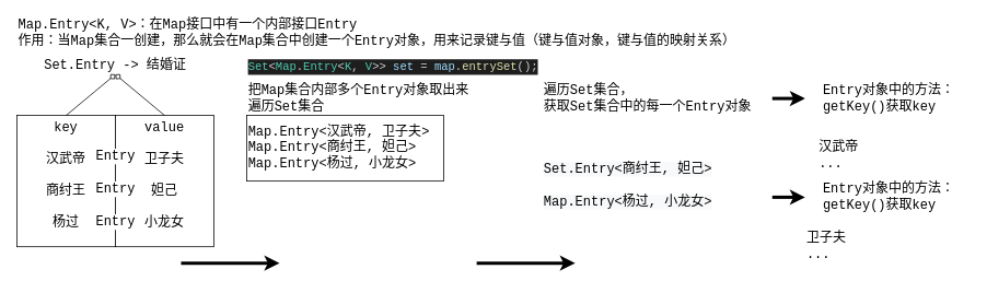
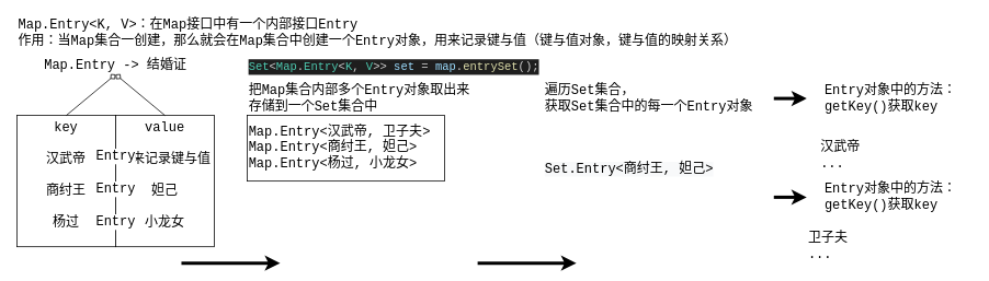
  <mxCell id="0" />
  <mxCell id="1" parent="0" />
  <mxCell id="2" value="Map.Entry&amp;lt;汉武帝, 卫子夫&amp;gt;&lt;br&gt;Map.Entry&amp;lt;商纣王, 妲己&amp;gt;&lt;br&gt;Map.Entry&amp;lt;杨过, 小龙女&amp;gt;" style="rounded=0;whiteSpace=wrap;html=1;fontSize=16;align=left;fontFamily=Courier New;" vertex="1" parent="1"><mxGeometry x="300" y="140" width="240" height="80" as="geometry" /></mxCell>
  <mxCell id="3" value="" style="endArrow=classic;html=1;fontFamily=Courier New;fontSize=16;strokeWidth=4;" edge="1" parent="1"><mxGeometry width="50" height="50" relative="1" as="geometry"><mxPoint x="220" y="320" as="sourcePoint" /><mxPoint x="340" y="320" as="targetPoint" /></mxGeometry></mxCell>
  <mxCell id="4" value="" style="endArrow=classic;html=1;fontFamily=Courier New;fontSize=16;strokeWidth=4;" edge="1" parent="1"><mxGeometry width="50" height="50" relative="1" as="geometry"><mxPoint x="580" y="320" as="sourcePoint" /><mxPoint x="700" y="320" as="targetPoint" /></mxGeometry></mxCell>
  <mxCell id="5" value="" style="endArrow=classic;html=1;fontFamily=Courier New;fontSize=16;strokeWidth=4;" edge="1" parent="1"><mxGeometry width="50" height="50" relative="1" as="geometry"><mxPoint x="940" y="119.31" as="sourcePoint" /><mxPoint x="980" y="119.31" as="targetPoint" /></mxGeometry></mxCell>
  <mxCell id="6" value="Map.Entry&amp;lt;K, V&amp;gt;：在Map接口中有一个内部接口Entry&lt;br&gt;作用：当Map集合一创建，那么就会在Map集合中创建一个Entry对象，用来记录键与值（键与值对象，键与值的映射关系）" style="text;html=1;align=left;verticalAlign=middle;resizable=0;points=[];autosize=1;fontSize=16;fontFamily=Courier New;" vertex="1" parent="1"><mxGeometry width="890" height="40" as="geometry" x="20" y="20" /></mxCell>
  <mxCell id="7" value="key&lt;br&gt;&lt;br&gt;汉武帝&lt;br&gt;&lt;br&gt;商纣王&lt;br&gt;&lt;br&gt;杨过" style="rounded=0;whiteSpace=wrap;html=1;fontFamily=Courier New;fontSize=16;align=center;verticalAlign=top;" vertex="1" parent="1"><mxGeometry y="140" width="120" height="160" as="geometry" x="20" /></mxCell>
- <mxCell id="8" value="value&lt;br&gt;&lt;br&gt;卫子夫&lt;br&gt;&lt;br&gt;妲己&lt;br&gt;&lt;br&gt;小龙女" style="rounded=0;whiteSpace=wrap;html=1;fontFamily=Courier New;fontSize=16;align=center;verticalAlign=top;" vertex="1" parent="1"><mxGeometry x="140" y="140" width="120" height="160" as="geometry" /></mxCell>
+ <mxCell id="8" value="value&lt;br&gt;&lt;br&gt;用来记录键与值&lt;br&gt;&lt;br&gt;妲己&lt;br&gt;&lt;br&gt;小龙女" style="rounded=0;whiteSpace=wrap;html=1;fontFamily=Courier New;fontSize=16;align=center;verticalAlign=top;" vertex="1" parent="1"><mxGeometry x="140" y="140" width="120" height="160" as="geometry" /></mxCell>
  <mxCell id="9" value="Entry" style="text;html=1;align=center;verticalAlign=middle;resizable=0;points=[];autosize=1;fontSize=16;fontFamily=Courier New;labelBackgroundColor=#ffffff;" vertex="1" parent="1"><mxGeometry x="110" y="180" width="60" height="20" as="geometry" /></mxCell>
  <mxCell id="10" value="Entry" style="text;html=1;align=center;verticalAlign=middle;resizable=0;points=[];autosize=1;fontSize=16;fontFamily=Courier New;labelBackgroundColor=#ffffff;" vertex="1" parent="1"><mxGeometry x="110" y="220" width="60" height="20" as="geometry" /></mxCell>
  <mxCell id="11" value="Entry" style="text;html=1;align=center;verticalAlign=middle;resizable=0;points=[];autosize=1;fontSize=16;fontFamily=Courier New;labelBackgroundColor=#ffffff;" vertex="1" parent="1"><mxGeometry x="110" y="260" width="60" height="20" as="geometry" /></mxCell>
  <mxCell id="12" value="" style="endArrow=diamond;html=1;strokeWidth=1;fontFamily=Courier New;fontSize=16;exitX=0.5;exitY=0;exitDx=0;exitDy=0;entryX=0.5;entryY=1;entryDx=0;entryDy=0;endFill=0;" edge="1" parent="1" source="7" target="13"><mxGeometry width="50" height="50" relative="1" as="geometry"><mxPoint x="570" y="240" as="sourcePoint" /><mxPoint x="620" y="190" as="targetPoint" /></mxGeometry></mxCell>
- <mxCell id="13" value="&#10;&#10;&lt;span style=&quot;color: rgb(0, 0, 0); font-family: &amp;quot;courier new&amp;quot;; font-size: 16px; font-style: normal; font-weight: 400; letter-spacing: normal; text-align: center; text-indent: 0px; text-transform: none; word-spacing: 0px; display: inline; float: none;&quot;&gt;Set.Entry -&amp;gt; 结婚证&lt;/span&gt;&#10;&#10;" style="text;html=1;strokeColor=none;fillColor=none;align=center;verticalAlign=middle;whiteSpace=wrap;rounded=0;labelBackgroundColor=none;fontFamily=Courier New;fontSize=16;" vertex="1" parent="1"><mxGeometry x="50" y="70" width="180" height="20" as="geometry" /></mxCell>
+ <mxCell id="13" value="&#10;&#10;&lt;span style=&quot;color: rgb(0, 0, 0); font-family: &amp;quot;courier new&amp;quot;; font-size: 16px; font-style: normal; font-weight: 400; letter-spacing: normal; text-align: center; text-indent: 0px; text-transform: none; word-spacing: 0px; display: inline; float: none;&quot;&gt;Map.Entry -&amp;gt; 结婚证&lt;/span&gt;&#10;&#10;" style="text;html=1;strokeColor=none;fillColor=none;align=center;verticalAlign=middle;whiteSpace=wrap;rounded=0;labelBackgroundColor=none;fontFamily=Courier New;fontSize=16;" vertex="1" parent="1"><mxGeometry x="50" y="70" width="180" height="20" as="geometry" /></mxCell>
  <mxCell id="14" value="" style="endArrow=diamond;html=1;strokeWidth=1;fontFamily=Courier New;fontSize=16;exitX=0.5;exitY=0;exitDx=0;exitDy=0;entryX=0.5;entryY=1;entryDx=0;entryDy=0;endFill=0;" edge="1" parent="1" source="8" target="13"><mxGeometry width="50" height="50" relative="1" as="geometry"><mxPoint x="90" y="150" as="sourcePoint" /><mxPoint x="105" y="100" as="targetPoint" /></mxGeometry></mxCell>
  <mxCell id="15" value="&lt;div style=&quot;color: rgb(212 , 212 , 212) ; background-color: rgb(30 , 30 , 30) ; font-family: &amp;#34;consolas&amp;#34; , &amp;#34;courier new&amp;#34; , monospace ; font-weight: normal ; font-size: 14px ; line-height: 19px&quot;&gt;&lt;div&gt;&lt;span style=&quot;color: #4ec9b0&quot;&gt;Set&lt;/span&gt;&lt;span style=&quot;color: #d4d4d4&quot;&gt;&amp;lt;&lt;/span&gt;&lt;span style=&quot;color: #4ec9b0&quot;&gt;Map&lt;/span&gt;&lt;span style=&quot;color: #d4d4d4&quot;&gt;.&lt;/span&gt;&lt;span style=&quot;color: #4ec9b0&quot;&gt;Entry&lt;/span&gt;&lt;span style=&quot;color: #d4d4d4&quot;&gt;&amp;lt;&lt;/span&gt;&lt;span style=&quot;color: #4ec9b0&quot;&gt;K&lt;/span&gt;&lt;span style=&quot;color: #d4d4d4&quot;&gt;,&amp;nbsp;&lt;/span&gt;&lt;span style=&quot;color: #4ec9b0&quot;&gt;V&lt;/span&gt;&lt;span style=&quot;color: #d4d4d4&quot;&gt;&amp;gt;&amp;gt;&amp;nbsp;&lt;/span&gt;&lt;span style=&quot;color: #9cdcfe&quot;&gt;set&lt;/span&gt;&lt;span style=&quot;color: #d4d4d4&quot;&gt;&amp;nbsp;=&amp;nbsp;&lt;/span&gt;&lt;span style=&quot;color: #9cdcfe&quot;&gt;map&lt;/span&gt;&lt;span style=&quot;color: #d4d4d4&quot;&gt;.&lt;/span&gt;&lt;span style=&quot;color: #dcdcaa&quot;&gt;entrySet&lt;/span&gt;&lt;span style=&quot;color: #d4d4d4&quot;&gt;();&lt;/span&gt;&lt;/div&gt;&lt;/div&gt;" style="text;whiteSpace=wrap;html=1;fontSize=16;fontFamily=Courier New;" vertex="1" parent="1"><mxGeometry x="300" y="65" width="430" height="30" as="geometry" /></mxCell>
- <mxCell id="16" value="把Map集合内部多个Entry对象取出来&lt;br&gt;遍历Set集合" style="text;html=1;align=left;verticalAlign=middle;resizable=0;points=[];autosize=1;fontSize=16;fontFamily=Courier New;" vertex="1" parent="1"><mxGeometry x="300" y="100" width="280" height="40" as="geometry" /></mxCell>
+ <mxCell id="16" value="把Map集合内部多个Entry对象取出来&lt;br&gt;存储到一个Set集合中" style="text;html=1;align=left;verticalAlign=middle;resizable=0;points=[];autosize=1;fontSize=16;fontFamily=Courier New;" vertex="1" parent="1"><mxGeometry x="300" y="100" width="280" height="40" as="geometry" /></mxCell>
  <mxCell id="17" value="遍历Set集合，&lt;br&gt;获取Set集合中的每一个Entry对象" style="text;html=1;align=left;verticalAlign=middle;resizable=0;points=[];autosize=1;fontSize=16;fontFamily=Courier New;" vertex="1" parent="1"><mxGeometry x="660" y="100" width="270" height="40" as="geometry" /></mxCell>
  <mxCell id="18" value="&lt;span style=&quot;color: rgb(0, 0, 0); font-family: &amp;quot;courier new&amp;quot;; font-size: 16px; font-style: normal; font-weight: 400; letter-spacing: normal; text-align: left; text-indent: 0px; text-transform: none; word-spacing: 0px; background-color: rgb(248, 249, 250); display: inline; float: none;&quot;&gt;Set.Entry&amp;lt;商纣王, 妲己&amp;gt;&lt;/span&gt;" style="text;whiteSpace=wrap;html=1;fontSize=16;fontFamily=Courier New;" vertex="1" parent="1"><mxGeometry x="660" y="190" width="230" height="30" as="geometry" /></mxCell>
- <mxCell id="19" value="&lt;span style=&quot;color: rgb(0, 0, 0); font-family: &amp;quot;courier new&amp;quot;; font-size: 16px; font-style: normal; font-weight: 400; letter-spacing: normal; text-align: left; text-indent: 0px; text-transform: none; word-spacing: 0px; background-color: rgb(248, 249, 250); display: inline; float: none;&quot;&gt;Map.Entry&amp;lt;杨过, 小龙女&amp;gt;&lt;/span&gt;" style="text;whiteSpace=wrap;html=1;fontSize=16;fontFamily=Courier New;" vertex="1" parent="1"><mxGeometry x="660" y="230" width="230" height="30" as="geometry" /></mxCell>
  <mxCell id="20" value="" style="endArrow=classic;html=1;fontFamily=Courier New;fontSize=16;strokeWidth=4;" edge="1" parent="1"><mxGeometry width="50" height="50" relative="1" as="geometry"><mxPoint x="940" y="239.66" as="sourcePoint" /><mxPoint x="980" y="239.66" as="targetPoint" /></mxGeometry></mxCell>
  <mxCell id="21" value="Entry对象中的方法：&lt;br&gt;getKey()获取key" style="text;html=1;align=left;verticalAlign=middle;resizable=0;points=[];autosize=1;fontSize=16;fontFamily=Courier New;" vertex="1" parent="1"><mxGeometry x="1000" y="100" width="180" height="40" as="geometry" /></mxCell>
  <mxCell id="22" value="Entry对象中的方法：&lt;br&gt;getKey()获取key" style="text;html=1;align=left;verticalAlign=middle;resizable=0;points=[];autosize=1;fontSize=16;fontFamily=Courier New;" vertex="1" parent="1"><mxGeometry x="1000" y="220" width="180" height="40" as="geometry" /></mxCell>
  <mxCell id="23" value="汉武帝&lt;br&gt;..." style="text;html=1;align=left;verticalAlign=middle;resizable=0;points=[];autosize=1;fontSize=16;fontFamily=Courier New;" vertex="1" parent="1"><mxGeometry x="995" y="170" width="60" height="40" as="geometry" /></mxCell>
  <mxCell id="24" value="卫子夫&lt;br&gt;..." style="text;html=1;align=left;verticalAlign=middle;resizable=0;points=[];autosize=1;fontSize=16;fontFamily=Courier New;" vertex="1" parent="1"><mxGeometry x="980" y="280" width="60" height="40" as="geometry" /></mxCell>
